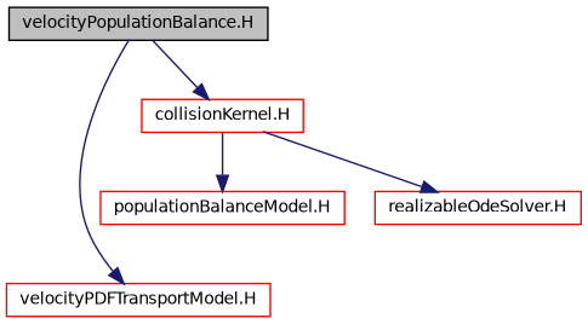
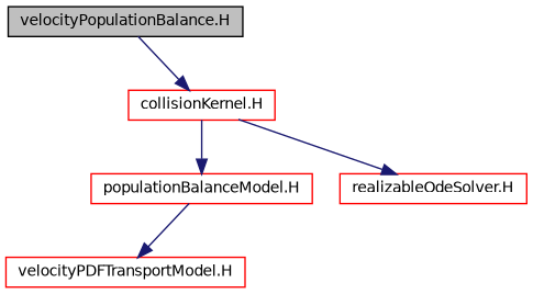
  digraph {
    node [color=red fontname=Helvetica fontsize=10 shape=record]
    edge [color=midnightblue fontname=Helvetica fontsize=10 labelfontname=Helvetica labelfontsize=10 style=solid]
    n1 [color=black fillcolor=grey75 fontcolor=black height=0.2 label="velocityPopulationBalance.H" style=filled width=0.4]
    n2 [height=0.2 label="velocityPDFTransportModel.H" width=0.4]
    n3 [height=0.2 label="collisionKernel.H" width=0.4]
    n4 [height=0.2 label="populationBalanceModel.H" width=0.4]
    n5 [height=0.2 label="realizableOdeSolver.H" width=0.4]
-   n1 -> n2
+   n4 -> n2
    n1 -> n3
    n3 -> n4
    n3 -> n5
  }
